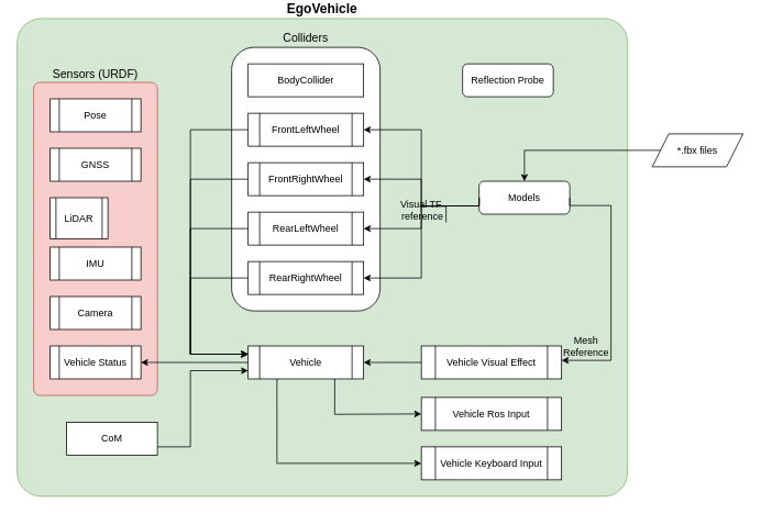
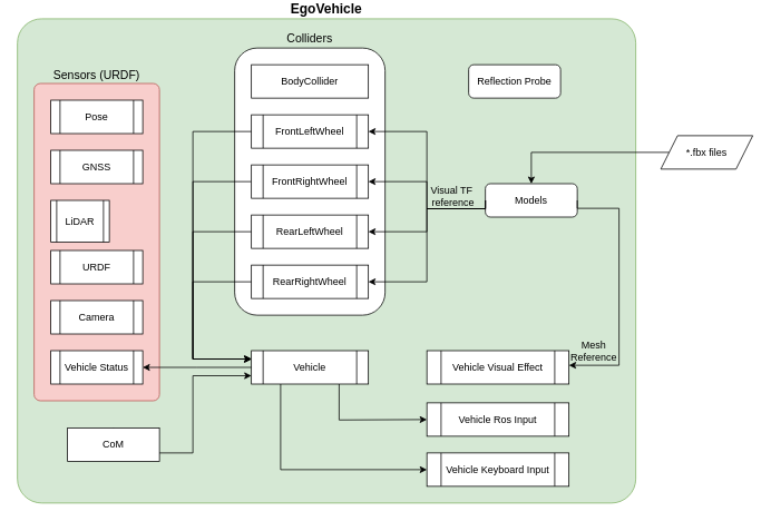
  <mxCell id="0" />
  <mxCell id="1" parent="0" />
  <mxCell id="2" value="EgoVehicle" style="rounded=1;whiteSpace=wrap;html=1;labelPosition=center;verticalLabelPosition=top;align=center;verticalAlign=bottom;arcSize=5;fontSize=16;fontStyle=1;fillColor=#d5e8d4;strokeColor=#82b366;" vertex="1" parent="1"><mxGeometry x="20.04" y="20" width="739.96" height="580" as="geometry" /></mxCell>
  <mxCell id="3" value="Colliders" style="rounded=1;whiteSpace=wrap;html=1;labelPosition=center;verticalLabelPosition=top;align=center;verticalAlign=bottom;fontSize=14;" vertex="1" parent="1"><mxGeometry x="280.04" y="55" width="180" height="320" as="geometry" /></mxCell>
  <mxCell id="4" value="" style="edgeStyle=orthogonalEdgeStyle;rounded=0;orthogonalLoop=1;jettySize=auto;html=1;entryX=0;entryY=0.75;entryDx=0;entryDy=0;exitX=0.5;exitY=0;exitDx=0;exitDy=0;" edge="1" parent="1" source="5" target="22"><mxGeometry relative="1" as="geometry"><mxPoint x="495.04" y="405" as="targetPoint" /><Array as="points"><mxPoint x="230" y="540" /><mxPoint x="230" y="448" /></Array></mxGeometry></mxCell>
  <mxCell id="5" value="&lt;div&gt;CoM&lt;/div&gt;" style="rounded=0;whiteSpace=wrap;html=1;" vertex="1" parent="1"><mxGeometry x="80" y="510" width="110" height="40" as="geometry" /></mxCell>
  <mxCell id="6" style="edgeStyle=orthogonalEdgeStyle;rounded=0;orthogonalLoop=1;jettySize=auto;html=1;entryX=0;entryY=0.5;entryDx=0;entryDy=0;exitX=0;exitY=0.25;exitDx=0;exitDy=0;startArrow=classic;startFill=1;endArrow=none;endFill=0;" edge="1" parent="1" source="22" target="18"><mxGeometry relative="1" as="geometry"><mxPoint x="190.04" y="220" as="targetPoint" /><Array as="points"><mxPoint x="230" y="428" /><mxPoint x="230" y="215" /></Array></mxGeometry></mxCell>
  <mxCell id="7" value="&lt;div&gt;Models&lt;/div&gt;" style="rounded=1;whiteSpace=wrap;html=1;" vertex="1" parent="1"><mxGeometry x="580.04" y="217.5" width="110" height="40" as="geometry" /></mxCell>
  <mxCell id="8" value="&lt;div style=&quot;font-size: 14px;&quot;&gt;Sensors (URDF)&lt;/div&gt;" style="rounded=1;whiteSpace=wrap;html=1;labelPosition=center;verticalLabelPosition=top;align=center;verticalAlign=bottom;arcSize=5;fontSize=14;fontStyle=0;fillColor=#f8cecc;strokeColor=#b85450;" vertex="1" parent="1"><mxGeometry x="40" y="97.5" width="150" height="380" as="geometry" /></mxCell>
  <mxCell id="9" value="Reflection Probe" style="rounded=1;whiteSpace=wrap;html=1;" vertex="1" parent="1"><mxGeometry x="560.04" y="75" width="110" height="40" as="geometry" /></mxCell>
  <mxCell id="10" value="" style="edgeStyle=orthogonalEdgeStyle;rounded=0;orthogonalLoop=1;jettySize=auto;html=1;entryX=0.75;entryY=1;entryDx=0;entryDy=0;endArrow=none;endFill=0;startArrow=classic;startFill=1;" edge="1" parent="1" target="22"><mxGeometry relative="1" as="geometry"><mxPoint x="335.04" y="555" as="targetPoint" /><mxPoint x="510" y="500" as="sourcePoint" /></mxGeometry></mxCell>
  <mxCell id="11" value="&lt;div&gt;Vehicle Keyboard Input&lt;/div&gt;" style="shape=process;whiteSpace=wrap;html=1;backgroundOutline=1;" vertex="1" parent="1"><mxGeometry x="510.04" y="540" width="170" height="40" as="geometry" /></mxCell>
  <mxCell id="12" value="" style="edgeStyle=orthogonalEdgeStyle;rounded=0;orthogonalLoop=1;jettySize=auto;html=1;entryX=1;entryY=0.5;entryDx=0;entryDy=0;endArrow=none;endFill=0;startArrow=classic;startFill=1;" edge="1" parent="1" source="14" target="7"><mxGeometry relative="1" as="geometry"><mxPoint x="-99.96" y="485" as="targetPoint" /><Array as="points"><mxPoint x="740" y="435" /><mxPoint x="740" y="247" /></Array></mxGeometry></mxCell>
- <mxCell id="13" value="" style="edgeStyle=orthogonalEdgeStyle;rounded=0;orthogonalLoop=1;jettySize=auto;html=1;" edge="1" parent="1" source="14" target="22"><mxGeometry relative="1" as="geometry" /></mxCell>
  <mxCell id="14" value="&lt;div&gt;Vehicle Visual Effect&lt;/div&gt;" style="shape=process;whiteSpace=wrap;html=1;backgroundOutline=1;" vertex="1" parent="1"><mxGeometry x="510.04" y="417.5" width="170" height="40" as="geometry" /></mxCell>
  <mxCell id="15" value="" style="edgeStyle=orthogonalEdgeStyle;rounded=0;orthogonalLoop=1;jettySize=auto;html=1;entryX=0.25;entryY=1;entryDx=0;entryDy=0;endArrow=none;endFill=0;startArrow=classic;startFill=1;exitX=0;exitY=0.5;exitDx=0;exitDy=0;" edge="1" parent="1" source="11" target="22"><mxGeometry relative="1" as="geometry"><mxPoint x="300.04" y="495" as="targetPoint" /><Array as="points"><mxPoint x="335" y="560" /></Array></mxGeometry></mxCell>
  <mxCell id="16" value="Vehicle Ros Input" style="shape=process;whiteSpace=wrap;html=1;backgroundOutline=1;" vertex="1" parent="1"><mxGeometry x="510.04" y="480" width="170" height="40" as="geometry" /></mxCell>
  <mxCell id="17" value="FrontLeftWheel" style="shape=process;whiteSpace=wrap;html=1;backgroundOutline=1;" vertex="1" parent="1"><mxGeometry x="300.04" y="135" width="140" height="40" as="geometry" /></mxCell>
  <mxCell id="18" value="FrontRightWheel" style="shape=process;whiteSpace=wrap;html=1;backgroundOutline=1;" vertex="1" parent="1"><mxGeometry x="300.04" y="195" width="140" height="40" as="geometry" /></mxCell>
  <mxCell id="19" value="RearLeftWheel" style="shape=process;whiteSpace=wrap;html=1;backgroundOutline=1;" vertex="1" parent="1"><mxGeometry x="300.04" y="255" width="140" height="40" as="geometry" /></mxCell>
  <mxCell id="20" value="RearRightWheel" style="shape=process;whiteSpace=wrap;html=1;backgroundOutline=1;" vertex="1" parent="1"><mxGeometry x="300.04" y="315" width="140" height="40" as="geometry" /></mxCell>
  <mxCell id="21" value="" style="edgeStyle=orthogonalEdgeStyle;rounded=0;orthogonalLoop=1;jettySize=auto;html=1;endArrow=classic;endFill=1;startArrow=none;startFill=0;exitX=0;exitY=0.5;exitDx=0;exitDy=0;" edge="1" parent="1" source="7"><mxGeometry relative="1" as="geometry"><mxPoint x="440.04" y="455" as="sourcePoint" /><mxPoint x="440.04" y="335" as="targetPoint" /><Array as="points"><mxPoint x="510" y="247.5" /><mxPoint x="510" y="335.5" /></Array></mxGeometry></mxCell>
  <mxCell id="22" value="&lt;div&gt;Vehicle&lt;/div&gt;" style="shape=process;whiteSpace=wrap;html=1;backgroundOutline=1;" vertex="1" parent="1"><mxGeometry x="300.04" y="417.5" width="140" height="40" as="geometry" /></mxCell>
  <mxCell id="23" value="" style="edgeStyle=orthogonalEdgeStyle;rounded=0;orthogonalLoop=1;jettySize=auto;html=1;endArrow=classic;endFill=1;startArrow=none;startFill=0;exitX=0;exitY=0.5;exitDx=0;exitDy=0;" edge="1" parent="1" source="7"><mxGeometry relative="1" as="geometry"><mxPoint x="440.04" y="425" as="sourcePoint" /><mxPoint x="440.04" y="275" as="targetPoint" /><Array as="points"><mxPoint x="510" y="247.5" /><mxPoint x="510" y="275.5" /></Array></mxGeometry></mxCell>
  <mxCell id="24" value="" style="edgeStyle=orthogonalEdgeStyle;rounded=0;orthogonalLoop=1;jettySize=auto;html=1;entryX=1;entryY=0.5;entryDx=0;entryDy=0;endArrow=classic;endFill=1;startArrow=none;startFill=0;exitX=1;exitY=1;exitDx=0;exitDy=0;" edge="1" parent="1" target="18" source="26"><mxGeometry relative="1" as="geometry"><mxPoint x="560" y="257.5" as="sourcePoint" /><mxPoint x="490.04" y="357.48" as="targetPoint" /><Array as="points"><mxPoint x="510" y="248" /><mxPoint x="510" y="215" /></Array></mxGeometry></mxCell>
  <mxCell id="25" value="" style="edgeStyle=orthogonalEdgeStyle;rounded=0;orthogonalLoop=1;jettySize=auto;html=1;entryX=1;entryY=0.5;entryDx=0;entryDy=0;exitX=0;exitY=0.5;exitDx=0;exitDy=0;startArrow=none;startFill=0;endArrow=classic;endFill=1;" edge="1" parent="1" source="7" target="17"><mxGeometry relative="1" as="geometry"><mxPoint x="450.04" y="495" as="sourcePoint" /><mxPoint x="450.04" y="280" as="targetPoint" /><Array as="points"><mxPoint x="510" y="247.5" /><mxPoint x="510" y="155.5" /></Array></mxGeometry></mxCell>
- <mxCell id="26" value="&lt;div&gt;Visual TF&lt;br&gt;&lt;/div&gt;&lt;div&gt;&amp;nbsp;reference&lt;/div&gt;" style="text;html=1;strokeColor=none;fillColor=none;align=center;verticalAlign=middle;whiteSpace=wrap;rounded=0;" vertex="1" parent="1"><mxGeometry x="480.04" y="237.5" width="60" height="30" as="geometry" /></mxCell>
+ <mxCell id="26" value="&lt;div&gt;Visual TF&lt;br&gt;&lt;/div&gt;&lt;div&gt;&amp;nbsp;reference&lt;/div&gt;" style="text;html=1;strokeColor=none;fillColor=none;align=center;verticalAlign=middle;whiteSpace=wrap;rounded=0;" vertex="1" parent="1"><mxGeometry x="510.04" y="217.5" width="60" height="30" as="geometry" /></mxCell>
  <mxCell id="27" style="edgeStyle=orthogonalEdgeStyle;rounded=0;orthogonalLoop=1;jettySize=auto;html=1;entryX=0;entryY=0.5;entryDx=0;entryDy=0;exitX=0;exitY=0.25;exitDx=0;exitDy=0;startArrow=classic;startFill=1;endArrow=none;endFill=0;" edge="1" parent="1" source="22" target="17"><mxGeometry relative="1" as="geometry"><mxPoint x="250.04" y="225" as="targetPoint" /><mxPoint x="150.04" y="225" as="sourcePoint" /><Array as="points"><mxPoint x="230" y="428" /><mxPoint x="230" y="155" /></Array></mxGeometry></mxCell>
  <mxCell id="28" value="" style="edgeStyle=orthogonalEdgeStyle;rounded=0;orthogonalLoop=1;jettySize=auto;html=1;startArrow=classic;startFill=1;endArrow=none;endFill=0;exitX=1;exitY=0.5;exitDx=0;exitDy=0;" edge="1" parent="1" source="29"><mxGeometry relative="1" as="geometry"><mxPoint x="300" y="437.5" as="targetPoint" /></mxGeometry></mxCell>
  <mxCell id="29" value="Vehicle Status" style="shape=process;whiteSpace=wrap;html=1;backgroundOutline=1;rounded=0;" vertex="1" parent="1"><mxGeometry x="60" y="417.5" width="110" height="40" as="geometry" /></mxCell>
  <mxCell id="30" value="Camera" style="shape=process;whiteSpace=wrap;html=1;backgroundOutline=1;rounded=0;" vertex="1" parent="1"><mxGeometry x="60" y="357.5" width="110" height="40" as="geometry" /></mxCell>
  <mxCell id="31" value="Pose" style="shape=process;whiteSpace=wrap;html=1;backgroundOutline=1;rounded=0;" vertex="1" parent="1"><mxGeometry x="60" y="117.5" width="110" height="40" as="geometry" /></mxCell>
  <mxCell id="32" value="LiDAR" style="shape=process;whiteSpace=wrap;html=1;backgroundOutline=1;rounded=0;" vertex="1" parent="1"><mxGeometry x="60" y="237.5" width="70" height="50" as="geometry" /></mxCell>
- <mxCell id="33" value="IMU" style="shape=process;whiteSpace=wrap;html=1;backgroundOutline=1;rounded=0;" vertex="1" parent="1"><mxGeometry x="60" y="297.5" width="110" height="40" as="geometry" /></mxCell>
+ <mxCell id="33" value="URDF" style="shape=process;whiteSpace=wrap;html=1;backgroundOutline=1;rounded=0;" vertex="1" parent="1"><mxGeometry x="60" y="297.5" width="110" height="40" as="geometry" /></mxCell>
  <mxCell id="34" value="GNSS" style="shape=process;whiteSpace=wrap;html=1;backgroundOutline=1;rounded=0;" vertex="1" parent="1"><mxGeometry x="60" y="177.5" width="110" height="40" as="geometry" /></mxCell>
  <mxCell id="35" value="Mesh Reference" style="text;html=1;strokeColor=none;fillColor=none;align=center;verticalAlign=middle;whiteSpace=wrap;rounded=0;" vertex="1" parent="1"><mxGeometry x="680.04" y="403" width="60" height="30" as="geometry" /></mxCell>
  <mxCell id="36" style="edgeStyle=orthogonalEdgeStyle;rounded=0;orthogonalLoop=1;jettySize=auto;html=1;entryX=0;entryY=0.5;entryDx=0;entryDy=0;exitX=0;exitY=0.25;exitDx=0;exitDy=0;startArrow=classic;startFill=1;endArrow=none;endFill=0;" edge="1" parent="1" source="22" target="19"><mxGeometry relative="1" as="geometry"><mxPoint x="310.04" y="225" as="targetPoint" /><Array as="points"><mxPoint x="230" y="428" /><mxPoint x="230" y="275" /></Array><mxPoint x="160.04" y="255" as="sourcePoint" /></mxGeometry></mxCell>
  <mxCell id="37" style="edgeStyle=orthogonalEdgeStyle;rounded=0;orthogonalLoop=1;jettySize=auto;html=1;entryX=0;entryY=0.5;entryDx=0;entryDy=0;exitX=0;exitY=0.25;exitDx=0;exitDy=0;startArrow=classic;startFill=1;endArrow=none;endFill=0;" edge="1" parent="1" source="22" target="20"><mxGeometry relative="1" as="geometry"><mxPoint x="310.04" y="285" as="targetPoint" /><Array as="points"><mxPoint x="230" y="428" /><mxPoint x="230" y="335" /></Array><mxPoint x="160.04" y="255" as="sourcePoint" /></mxGeometry></mxCell>
  <mxCell id="38" value="BodyCollider" style="rounded=0;whiteSpace=wrap;html=1;" vertex="1" parent="1"><mxGeometry x="300.04" y="75" width="140" height="40" as="geometry" /></mxCell>
  <mxCell id="39" value="" style="edgeStyle=orthogonalEdgeStyle;rounded=0;orthogonalLoop=1;jettySize=auto;html=1;entryX=0.5;entryY=0;entryDx=0;entryDy=0;" edge="1" parent="1" source="40" target="7"><mxGeometry relative="1" as="geometry" /></mxCell>
  <mxCell id="40" value="*.fbx files" style="shape=parallelogram;perimeter=parallelogramPerimeter;whiteSpace=wrap;html=1;fixedSize=1;" vertex="1" parent="1"><mxGeometry x="790" y="160" width="110" height="40" as="geometry" /></mxCell>
